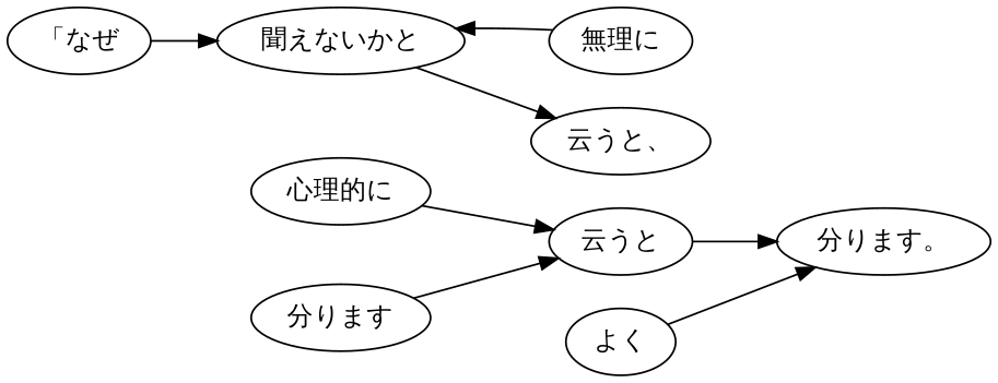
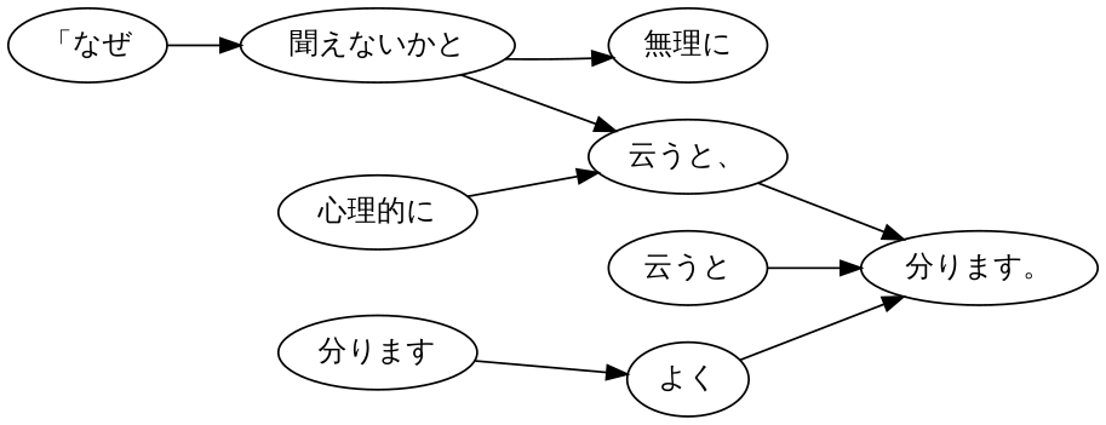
  digraph {
    fontname="DejaVu Sans"
    rankdir=LR
    node [fontname="DejaVu Sans"]
    edge [fontname="DejaVu Sans"]
    n1 [label="「なぜ"]
    n2 [label="聞えないかと"]
    n3 [label="云うと、"]
    n4 [label="無理に"]
    n5 [label="分ります。"]
    n6 [label="分ります"]
    n7 [label="云うと"]
    n8 [label="心理的に"]
    n9 [label="よく"]
    n1 -> n2
    n2 -> n3
-   n4 -> n2
-   n6 -> n7
+   n3 -> n5
+   n2 -> n4
+   n6 -> n9
    n7 -> n5
-   n8 -> n7
+   n8 -> n3
    n9 -> n5
  }
